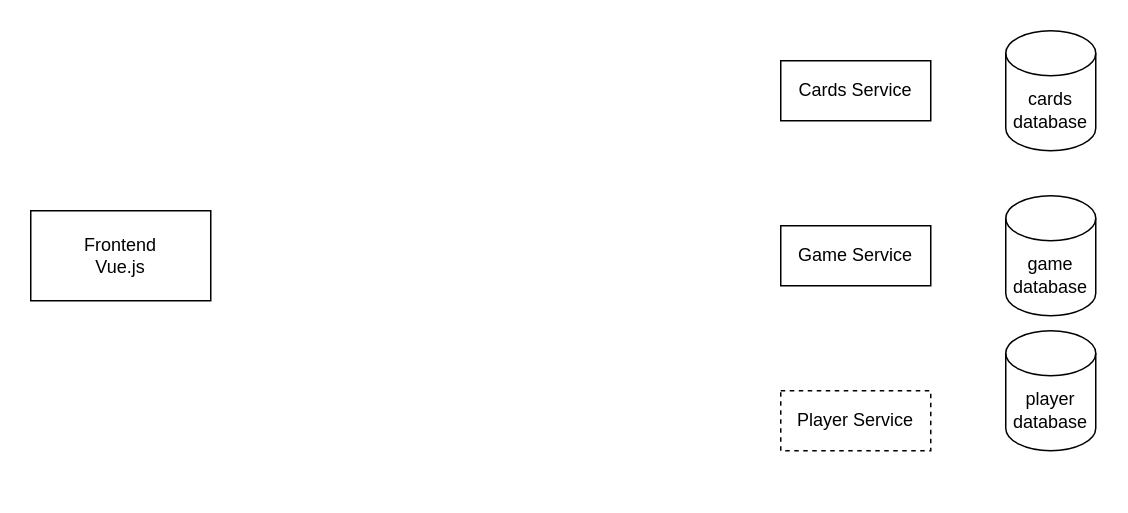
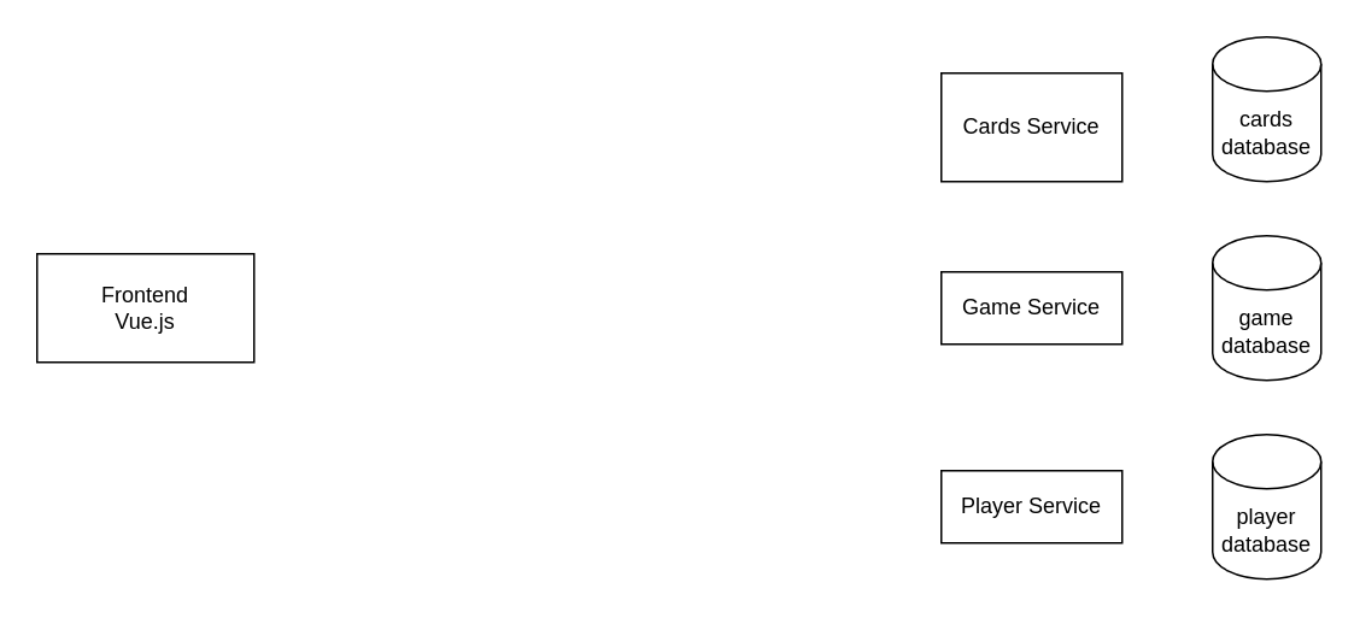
  <mxCell id="0" />
  <mxCell id="1" parent="0" />
  <mxCell id="2" value="&lt;div&gt;Frontend&lt;/div&gt;&lt;div&gt;Vue.js&lt;br&gt;&lt;/div&gt;" style="rounded=0;whiteSpace=wrap;html=1;" vertex="1" parent="1"><mxGeometry x="20" y="140" width="120" height="60" as="geometry" /></mxCell>
  <mxCell id="3" value="&lt;div&gt;cards&lt;/div&gt;&lt;div&gt;database&lt;br&gt;&lt;/div&gt;" style="shape=cylinder3;whiteSpace=wrap;html=1;boundedLbl=1;backgroundOutline=1;size=15;" vertex="1" parent="1"><mxGeometry x="670" y="20" width="60" height="80" as="geometry" /></mxCell>
  <mxCell id="4" value="&lt;div&gt;game&lt;/div&gt;&lt;div&gt;database&lt;br&gt;&lt;/div&gt;" style="shape=cylinder3;whiteSpace=wrap;html=1;boundedLbl=1;backgroundOutline=1;size=15;" vertex="1" parent="1"><mxGeometry x="670" y="130" width="60" height="80" as="geometry" /></mxCell>
- <mxCell id="5" value="&lt;div&gt;player&lt;/div&gt;&lt;div&gt;database&lt;br&gt;&lt;/div&gt;" style="shape=cylinder3;whiteSpace=wrap;html=1;boundedLbl=1;backgroundOutline=1;size=15;" vertex="1" parent="1"><mxGeometry x="670" y="220" width="60" height="80" as="geometry" /></mxCell>
- <mxCell id="6" value="Player Service" style="whiteSpace=wrap;html=1;dashed=1;" vertex="1" parent="1"><mxGeometry x="520" y="260" width="100" height="40" as="geometry" /></mxCell>
+ <mxCell id="5" value="&lt;div&gt;player&lt;/div&gt;&lt;div&gt;database&lt;br&gt;&lt;/div&gt;" style="shape=cylinder3;whiteSpace=wrap;html=1;boundedLbl=1;backgroundOutline=1;size=15;" vertex="1" parent="1"><mxGeometry x="670" y="240" width="60" height="80" as="geometry" /></mxCell>
+ <mxCell id="6" value="Player Service" style="whiteSpace=wrap;html=1;" vertex="1" parent="1"><mxGeometry x="520" y="260" width="100" height="40" as="geometry" /></mxCell>
  <mxCell id="7" value="Game Service" style="whiteSpace=wrap;html=1;" vertex="1" parent="1"><mxGeometry x="520" y="150" width="100" height="40" as="geometry" /></mxCell>
- <mxCell id="8" value="Cards Service" style="whiteSpace=wrap;html=1;" vertex="1" parent="1"><mxGeometry x="520" y="40" width="100" height="40" as="geometry" /></mxCell>
+ <mxCell id="8" value="Cards Service" style="whiteSpace=wrap;html=1;" vertex="1" parent="1"><mxGeometry x="520" y="40" width="100" height="60" as="geometry" /></mxCell>
